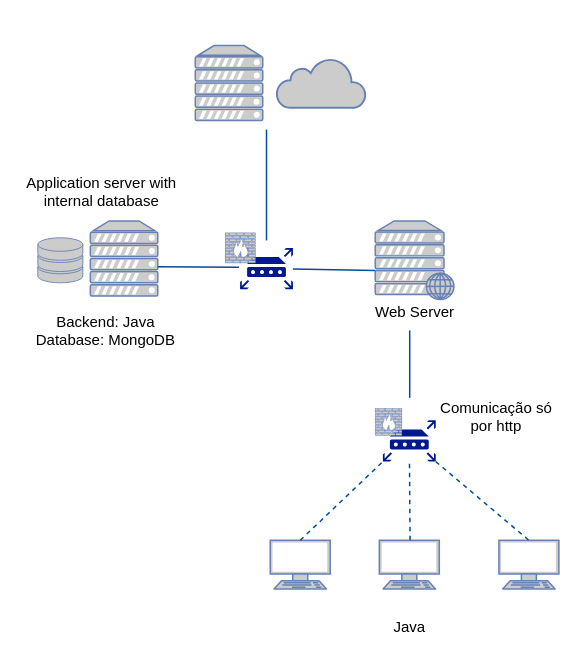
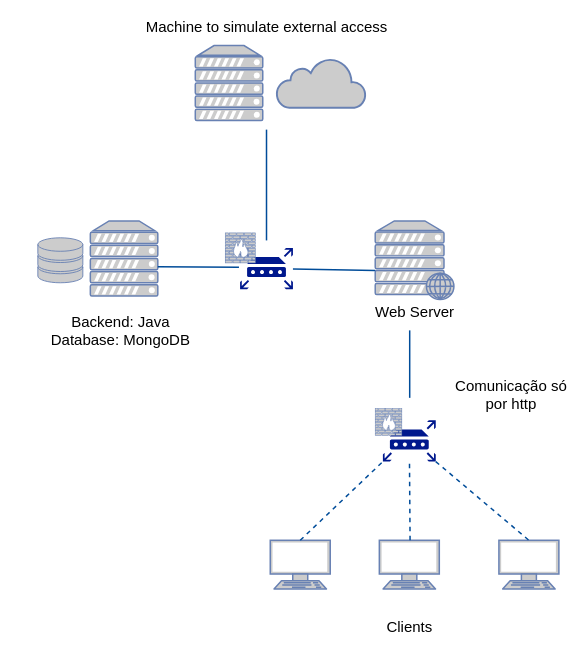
  <mxCell id="0" />
  <mxCell id="1" parent="0" />
  <mxCell id="2" value="" style="sketch=0;aspect=fixed;pointerEvents=1;shadow=0;dashed=0;html=1;strokeColor=none;labelPosition=center;verticalLabelPosition=bottom;verticalAlign=top;align=center;fillColor=#00188D;shape=mxgraph.mscae.enterprise.router;fontSize=20;" vertex="1" parent="1"><mxGeometry x="510.25" y="560" width="70.5" height="54.99" as="geometry" /></mxCell>
  <mxCell id="3" value="" style="fontColor=#0066CC;verticalAlign=top;verticalLabelPosition=bottom;labelPosition=center;align=center;html=1;outlineConnect=0;fillColor=#CCCCCC;strokeColor=#6881B3;gradientColor=none;gradientDirection=north;strokeWidth=2;shape=mxgraph.networks.web_server;" vertex="1" parent="1"><mxGeometry x="500" y="294" width="105" height="105" as="geometry" /></mxCell>
  <mxCell id="4" value="" style="fontColor=#0066CC;verticalAlign=top;verticalLabelPosition=bottom;labelPosition=center;align=center;html=1;outlineConnect=0;fillColor=#CCCCCC;strokeColor=#6881B3;gradientColor=none;gradientDirection=north;strokeWidth=2;shape=mxgraph.networks.server;" vertex="1" parent="1"><mxGeometry x="120" y="294" width="90" height="100" as="geometry" /></mxCell>
  <mxCell id="5" value="" style="fontColor=#0066CC;verticalAlign=top;verticalLabelPosition=bottom;labelPosition=center;align=center;html=1;outlineConnect=0;fillColor=#CCCCCC;strokeColor=#6881B3;gradientColor=none;gradientDirection=north;strokeWidth=2;shape=mxgraph.networks.storage;" vertex="1" parent="1"><mxGeometry x="50" y="316.5" width="60" height="60" as="geometry" /></mxCell>
  <mxCell id="6" value="" style="endArrow=none;html=1;rounded=0;entryX=-0.021;entryY=0.467;entryDx=0;entryDy=0;strokeWidth=2;strokeColor=#004C99;entryPerimeter=0;" edge="1" parent="1" target="19"><mxGeometry width="50" height="50" relative="1" as="geometry"><mxPoint x="210" y="355" as="sourcePoint" /><mxPoint x="330" y="355" as="targetPoint" /></mxGeometry></mxCell>
  <mxCell id="7" value="&lt;font style=&quot;font-size: 20px;&quot;&gt;Web Server&lt;/font&gt;" style="text;html=1;strokeColor=none;fillColor=none;align=center;verticalAlign=middle;whiteSpace=wrap;rounded=0;" vertex="1" parent="1"><mxGeometry x="487.5" y="400" width="130" height="30" as="geometry" /></mxCell>
- <mxCell id="8" value="Application server with internal database" style="text;html=1;strokeColor=none;fillColor=none;align=center;verticalAlign=middle;whiteSpace=wrap;rounded=0;fontSize=20;" vertex="1" parent="1"><mxGeometry x="20" y="240" width="230" height="30" as="geometry" /></mxCell>
  <mxCell id="9" value="" style="fontColor=#0066CC;verticalAlign=top;verticalLabelPosition=bottom;labelPosition=center;align=center;html=1;outlineConnect=0;fillColor=#CCCCCC;strokeColor=#6881B3;gradientColor=none;gradientDirection=north;strokeWidth=2;shape=mxgraph.networks.terminal;fontSize=20;" vertex="1" parent="1"><mxGeometry x="360" y="720" width="80" height="65" as="geometry" /></mxCell>
  <mxCell id="10" value="" style="fontColor=#0066CC;verticalAlign=top;verticalLabelPosition=bottom;labelPosition=center;align=center;html=1;outlineConnect=0;fillColor=#CCCCCC;strokeColor=#6881B3;gradientColor=none;gradientDirection=north;strokeWidth=2;shape=mxgraph.networks.terminal;fontSize=20;" vertex="1" parent="1"><mxGeometry x="505.5" y="720" width="80" height="65" as="geometry" /></mxCell>
  <mxCell id="11" value="" style="fontColor=#0066CC;verticalAlign=top;verticalLabelPosition=bottom;labelPosition=center;align=center;html=1;outlineConnect=0;fillColor=#CCCCCC;strokeColor=#6881B3;gradientColor=none;gradientDirection=north;strokeWidth=2;shape=mxgraph.networks.terminal;fontSize=20;" vertex="1" parent="1"><mxGeometry x="665" y="720" width="80" height="65" as="geometry" /></mxCell>
  <mxCell id="12" value="" style="endArrow=none;dashed=1;html=1;rounded=0;fontSize=20;entryX=0;entryY=1;entryDx=0;entryDy=0;exitX=0.5;exitY=0;exitDx=0;exitDy=0;exitPerimeter=0;strokeWidth=2;strokeColor=#004C99;entryPerimeter=0;" edge="1" parent="1" source="9" target="2"><mxGeometry width="50" height="50" relative="1" as="geometry"><mxPoint x="520" y="650" as="sourcePoint" /><mxPoint x="520" y="650" as="targetPoint" /></mxGeometry></mxCell>
  <mxCell id="13" value="" style="endArrow=none;dashed=1;html=1;rounded=0;fontSize=20;exitX=0.5;exitY=0;exitDx=0;exitDy=0;exitPerimeter=0;entryX=0.503;entryY=0.995;entryDx=0;entryDy=0;strokeWidth=2;strokeColor=#004C99;entryPerimeter=0;" edge="1" parent="1" target="2"><mxGeometry width="50" height="50" relative="1" as="geometry"><mxPoint x="546.5" y="720" as="sourcePoint" /><mxPoint x="545" y="650" as="targetPoint" /></mxGeometry></mxCell>
  <mxCell id="14" value="" style="endArrow=none;dashed=1;html=1;rounded=0;fontSize=20;exitX=1;exitY=1;exitDx=0;exitDy=0;entryX=0.5;entryY=0;entryDx=0;entryDy=0;entryPerimeter=0;strokeWidth=2;strokeColor=#004C99;exitPerimeter=0;" edge="1" parent="1" source="2" target="11"><mxGeometry width="50" height="50" relative="1" as="geometry"><mxPoint x="570" y="650" as="sourcePoint" /><mxPoint x="570" y="600" as="targetPoint" /></mxGeometry></mxCell>
- <mxCell id="15" value="Java " style="text;html=1;strokeColor=none;fillColor=none;align=center;verticalAlign=middle;whiteSpace=wrap;rounded=0;fontSize=20;" vertex="1" parent="1"><mxGeometry x="515.5" y="820" width="60" height="30" as="geometry" /></mxCell>
+ <mxCell id="15" value="Clients " style="text;html=1;strokeColor=none;fillColor=none;align=center;verticalAlign=middle;whiteSpace=wrap;rounded=0;fontSize=20;" vertex="1" parent="1"><mxGeometry x="515.5" y="820" width="60" height="30" as="geometry" /></mxCell>
  <mxCell id="16" value="" style="fontColor=#0066CC;verticalAlign=top;verticalLabelPosition=bottom;labelPosition=center;align=center;html=1;outlineConnect=0;fillColor=#CCCCCC;strokeColor=#6881B3;gradientColor=none;gradientDirection=north;strokeWidth=2;shape=mxgraph.networks.firewall;fontSize=20;" vertex="1" parent="1"><mxGeometry x="500" y="544.5" width="35.5" height="35.5" as="geometry" /></mxCell>
  <mxCell id="17" value="" style="endArrow=none;html=1;rounded=0;fontSize=20;strokeWidth=2;strokeColor=#004C99;" edge="1" parent="1"><mxGeometry width="50" height="50" relative="1" as="geometry"><mxPoint x="546" y="530" as="sourcePoint" /><mxPoint x="546" y="440" as="targetPoint" /></mxGeometry></mxCell>
- <mxCell id="18" value="&lt;div&gt;Comunicação só &lt;br&gt;&lt;/div&gt;&lt;div&gt;por http&lt;/div&gt;" style="text;html=1;align=center;verticalAlign=middle;resizable=0;points=[];autosize=1;strokeColor=none;fillColor=none;fontSize=20;" vertex="1" parent="1"><mxGeometry x="580.75" y="530" width="160" height="50" as="geometry" /></mxCell>
+ <mxCell id="18" value="&lt;div&gt;Comunicação só &lt;br&gt;&lt;/div&gt;&lt;div&gt;por http&lt;/div&gt;" style="text;html=1;align=center;verticalAlign=middle;resizable=0;points=[];autosize=1;strokeColor=none;fillColor=none;fontSize=20;" vertex="1" parent="1"><mxGeometry x="600.75" y="500" width="160" height="50" as="geometry" /></mxCell>
  <mxCell id="19" value="" style="sketch=0;aspect=fixed;pointerEvents=1;shadow=0;dashed=0;html=1;strokeColor=none;labelPosition=center;verticalLabelPosition=bottom;verticalAlign=top;align=center;fillColor=#00188D;shape=mxgraph.mscae.enterprise.router;fontSize=20;" vertex="1" parent="1"><mxGeometry x="319.75" y="330" width="70.5" height="54.99" as="geometry" /></mxCell>
  <mxCell id="20" value="" style="endArrow=none;html=1;rounded=0;strokeWidth=2;strokeColor=#004C99;" edge="1" parent="1" target="19"><mxGeometry width="50" height="50" relative="1" as="geometry"><mxPoint x="500" y="360" as="sourcePoint" /><mxPoint x="380" y="355" as="targetPoint" /></mxGeometry></mxCell>
- <mxCell id="21" value="&lt;div&gt;Backend: Java&lt;/div&gt;&lt;div&gt;Database: MongoDB&lt;br&gt;&lt;/div&gt;" style="text;html=1;align=center;verticalAlign=middle;resizable=0;points=[];autosize=1;strokeColor=none;fillColor=none;fontSize=20;" vertex="1" parent="1"><mxGeometry x="40" y="415" width="200" height="50" as="geometry" /></mxCell>
+ <mxCell id="21" value="&lt;div&gt;Backend: Java&lt;/div&gt;&lt;div&gt;Database: MongoDB&lt;br&gt;&lt;/div&gt;" style="text;html=1;align=center;verticalAlign=middle;resizable=0;points=[];autosize=1;strokeColor=none;fillColor=none;fontSize=20;" vertex="1" parent="1"><mxGeometry x="60" y="415" width="200" height="50" as="geometry" /></mxCell>
  <mxCell id="22" value="" style="endArrow=none;html=1;rounded=0;strokeWidth=2;strokeColor=#004C99;" edge="1" parent="1"><mxGeometry width="50" height="50" relative="1" as="geometry"><mxPoint x="355" y="172.22" as="sourcePoint" /><mxPoint x="355" y="320" as="targetPoint" /></mxGeometry></mxCell>
  <mxCell id="23" value="" style="fontColor=#0066CC;verticalAlign=top;verticalLabelPosition=bottom;labelPosition=center;align=center;html=1;outlineConnect=0;fillColor=#CCCCCC;strokeColor=#6881B3;gradientColor=none;gradientDirection=north;strokeWidth=2;shape=mxgraph.networks.firewall;fontSize=20;" vertex="1" parent="1"><mxGeometry x="300" y="310" width="40" height="40" as="geometry" /></mxCell>
  <mxCell id="24" value="" style="fontColor=#0066CC;verticalAlign=top;verticalLabelPosition=bottom;labelPosition=center;align=center;html=1;outlineConnect=0;fillColor=#CCCCCC;strokeColor=#6881B3;gradientColor=none;gradientDirection=north;strokeWidth=2;shape=mxgraph.networks.server;fontSize=20;" vertex="1" parent="1"><mxGeometry x="260" y="60" width="90" height="100" as="geometry" /></mxCell>
+ <mxCell id="25" value="Machine to simulate external access" style="text;html=1;align=center;verticalAlign=middle;resizable=0;points=[];autosize=1;strokeColor=none;fillColor=none;fontSize=20;" vertex="1" parent="1"><mxGeometry x="185" y="20" width="340" height="30" as="geometry" /></mxCell>
  <mxCell id="26" value="" style="html=1;outlineConnect=0;fillColor=#CCCCCC;strokeColor=#6881B3;gradientColor=none;gradientDirection=north;strokeWidth=2;shape=mxgraph.networks.cloud;fontColor=#ffffff;fontSize=20;" vertex="1" parent="1"><mxGeometry x="368.5" y="76.94" width="119" height="66.11" as="geometry" /></mxCell>
